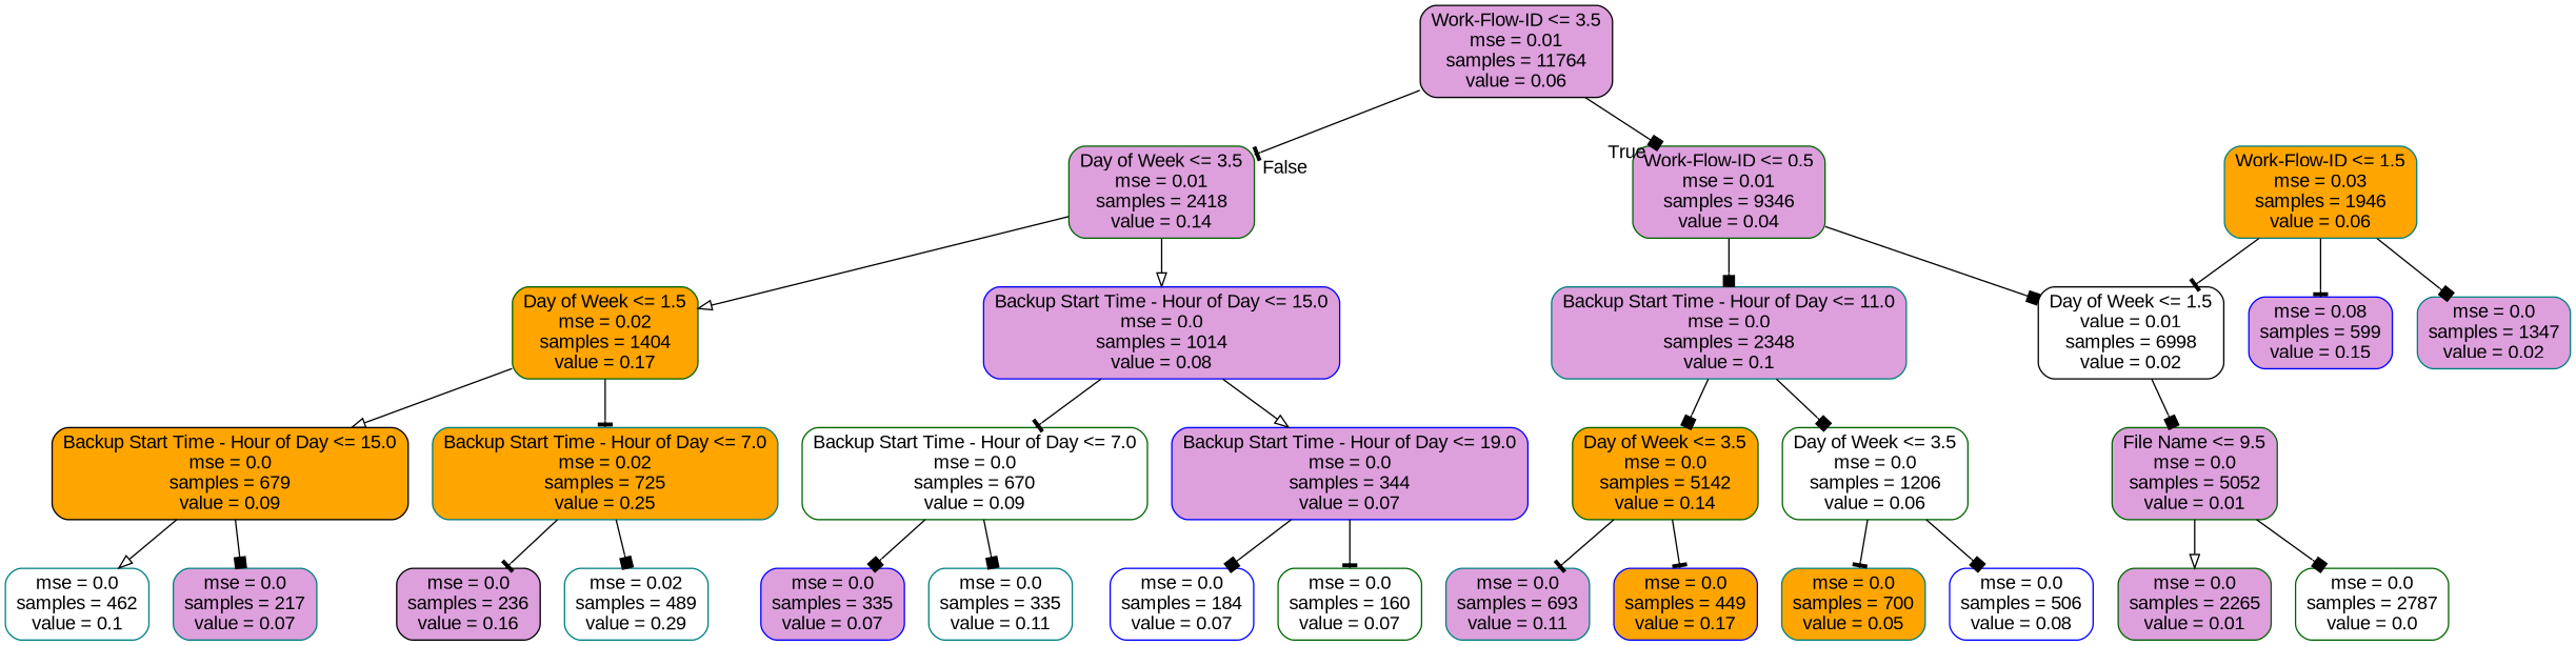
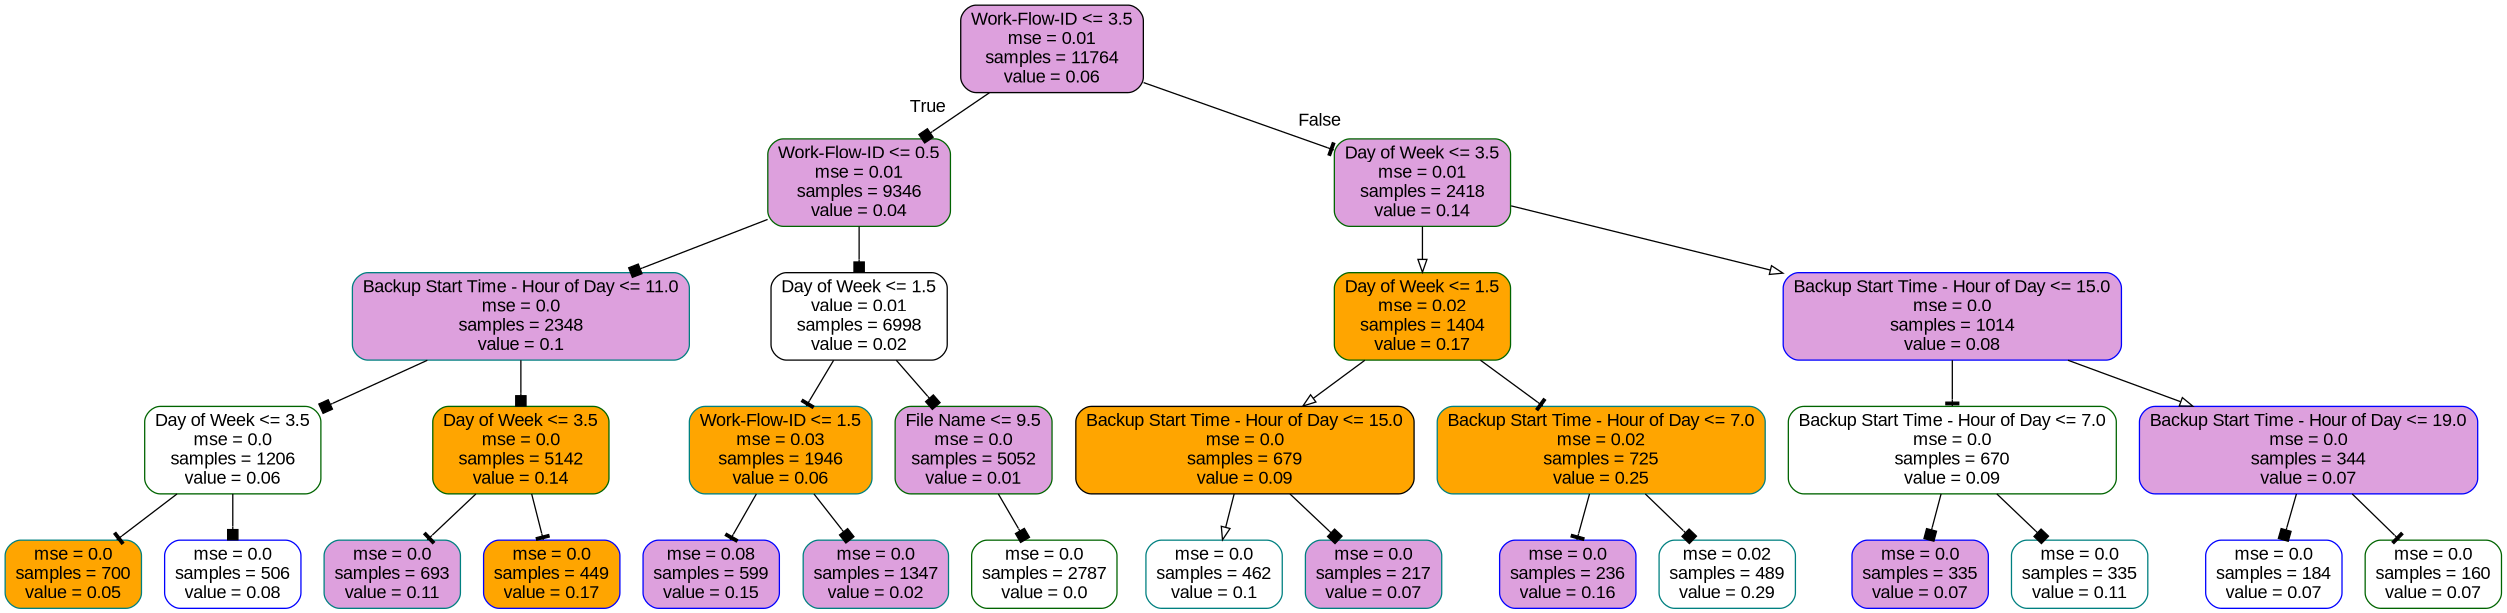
  digraph {
    fontname="Liberation Sans"
    node [color=darkgreen fillcolor=plum fontname="Liberation Sans" shape=box style="filled, rounded"]
    edge [arrowhead=box fontname="Liberation Sans"]
    n1 [color=black label="Work-Flow-ID <= 3.5\nmse = 0.01\nsamples = 11764\nvalue = 0.06"]
    n2 [label="Work-Flow-ID <= 0.5\nmse = 0.01\nsamples = 9346\nvalue = 0.04"]
    n3 [label="Day of Week <= 3.5\nmse = 0.01\nsamples = 2418\nvalue = 0.14"]
    n4 [color=teal label="Backup Start Time - Hour of Day <= 11.0\nmse = 0.0\nsamples = 2348\nvalue = 0.1"]
    n5 [color=black fillcolor=white label="Day of Week <= 1.5\nvalue = 0.01\nsamples = 6998\nvalue = 0.02"]
    n6 [fillcolor=orange label="Day of Week <= 1.5\nmse = 0.02\nsamples = 1404\nvalue = 0.17"]
    n7 [color=blue label="Backup Start Time - Hour of Day <= 15.0\nmse = 0.0\nsamples = 1014\nvalue = 0.08"]
    n8 [fillcolor=white label="Day of Week <= 3.5\nmse = 0.0\nsamples = 1206\nvalue = 0.06"]
    n9 [fillcolor=orange label="Day of Week <= 3.5\nmse = 0.0\nsamples = 5142\nvalue = 0.14"]
    n10 [color=teal fillcolor=orange label="Work-Flow-ID <= 1.5\nmse = 0.03\nsamples = 1946\nvalue = 0.06"]
    n11 [label="File Name <= 9.5\nmse = 0.0\nsamples = 5052\nvalue = 0.01"]
    n12 [color=teal fillcolor=orange label="mse = 0.0\nsamples = 700\nvalue = 0.05"]
    n13 [color=blue fillcolor=white label="mse = 0.0\nsamples = 506\nvalue = 0.08"]
    n14 [color=teal label="mse = 0.0\nsamples = 693\nvalue = 0.11"]
    n15 [color=blue fillcolor=orange label="mse = 0.0\nsamples = 449\nvalue = 0.17"]
    n16 [color=blue label="mse = 0.08\nsamples = 599\nvalue = 0.15"]
    n17 [color=teal label="mse = 0.0\nsamples = 1347\nvalue = 0.02"]
-   n18 [label="mse = 0.0\nsamples = 2265\nvalue = 0.01"]
    n19 [fillcolor=white label="mse = 0.0\nsamples = 2787\nvalue = 0.0"]
    n20 [color=black fillcolor=orange label="Backup Start Time - Hour of Day <= 15.0\nmse = 0.0\nsamples = 679\nvalue = 0.09"]
    n21 [color=teal fillcolor=orange label="Backup Start Time - Hour of Day <= 7.0\nmse = 0.02\nsamples = 725\nvalue = 0.25"]
    n22 [fillcolor=white label="Backup Start Time - Hour of Day <= 7.0\nmse = 0.0\nsamples = 670\nvalue = 0.09"]
    n23 [color=blue label="Backup Start Time - Hour of Day <= 19.0\nmse = 0.0\nsamples = 344\nvalue = 0.07"]
    n24 [color=teal fillcolor=white label="mse = 0.0\nsamples = 462\nvalue = 0.1"]
    n25 [color=teal label="mse = 0.0\nsamples = 217\nvalue = 0.07"]
-   n26 [color=black label="mse = 0.0\nsamples = 236\nvalue = 0.16"]
+   n26 [color=blue label="mse = 0.0\nsamples = 236\nvalue = 0.16"]
    n27 [color=teal fillcolor=white label="mse = 0.02\nsamples = 489\nvalue = 0.29"]
    n28 [color=blue label="mse = 0.0\nsamples = 335\nvalue = 0.07"]
    n29 [color=teal fillcolor=white label="mse = 0.0\nsamples = 335\nvalue = 0.11"]
    n30 [color=blue fillcolor=white label="mse = 0.0\nsamples = 184\nvalue = 0.07"]
    n31 [fillcolor=white label="mse = 0.0\nsamples = 160\nvalue = 0.07"]
    n1 -> n2 [headlabel=True labelangle=45 labeldistance=2.5]
    n1 -> n3 [arrowhead=tee headlabel=False labelangle=-45 labeldistance=2.5]
    n2 -> n4
    n2 -> n5
    n3 -> n6 [arrowhead=onormal]
    n3 -> n7 [arrowhead=onormal]
    n4 -> n8
    n4 -> n9
-   n10 -> n5 [arrowhead=tee]
+   n5 -> n10 [arrowhead=tee]
    n5 -> n11
    n6 -> n20 [arrowhead=onormal]
    n6 -> n21 [arrowhead=tee]
    n7 -> n22 [arrowhead=tee]
    n7 -> n23 [arrowhead=onormal]
    n8 -> n12 [arrowhead=tee]
    n8 -> n13
    n9 -> n14 [arrowhead=tee]
    n9 -> n15 [arrowhead=tee]
    n10 -> n16 [arrowhead=tee]
    n10 -> n17
-   n11 -> n18 [arrowhead=onormal]
    n11 -> n19
    n20 -> n24 [arrowhead=onormal]
    n20 -> n25
    n21 -> n26 [arrowhead=tee]
    n21 -> n27
    n22 -> n28
    n22 -> n29
    n23 -> n30
    n23 -> n31 [arrowhead=tee]
  }
